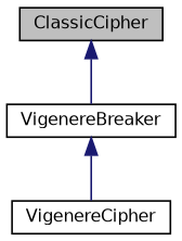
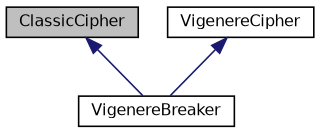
  digraph {
    node [color=black fillcolor=white fontname=Helvetica fontsize=10 shape=record style=filled]
    edge [color=midnightblue dir=back fontname=Helvetica fontsize=10 labelfontname=Helvetica labelfontsize=10 style=solid]
    n1 [fillcolor=grey75 fontcolor=black height=0.2 label=ClassicCipher width=0.4]
    n2 [height=0.2 label=VigenereBreaker width=0.4]
    n3 [height=0.2 label=VigenereCipher width=0.4]
    n1 -> n2
-   n2 -> n3
+   n3 -> n2
  }
